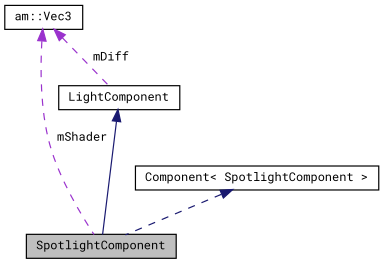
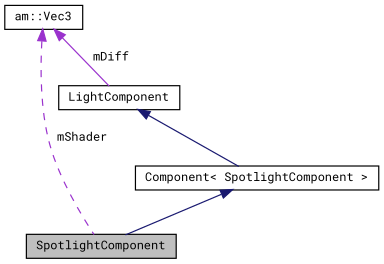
  digraph {
    fontname="Roboto Mono"
    node [color=black fillcolor=white fontname="Roboto Mono" fontsize=10 shape=record style=filled]
    edge [color=midnightblue dir=back fontname="Roboto Mono" fontsize=10 labelfontname=Helvetica labelfontsize=10 style=solid]
    n1 [fillcolor=grey75 fontcolor=black height=0.2 label=SpotlightComponent width=0.4]
    n2 [height=0.2 label=LightComponent width=0.4]
    n3 [height=0.2 label="am::Vec3" width=0.4]
    n4 [height=0.2 label="Component\< SpotlightComponent \>" width=0.4]
-   n2 -> n1
+   n2 -> n4
    n3 -> n1 [color=darkorchid3 label=" mShader" style=dashed]
-   n3 -> n2 [color=darkorchid3 label=" mDiff" style=dashed]
-   n4 -> n1 [style=dashed]
+   n3 -> n2 [color=darkorchid3 label=" mDiff"]
+   n4 -> n1
  }
